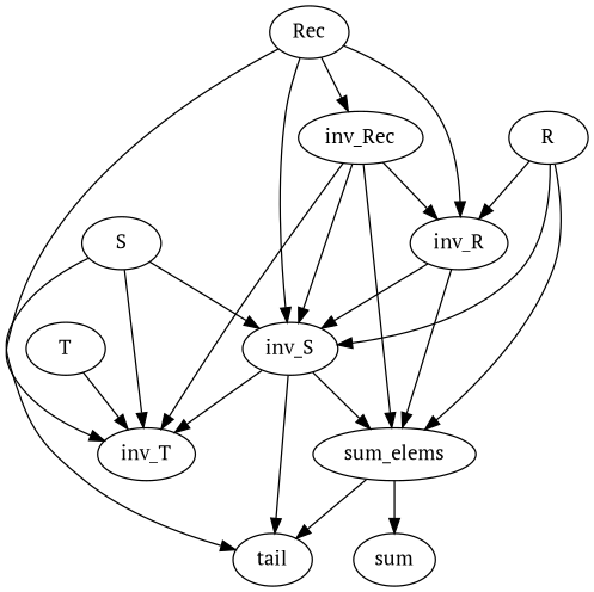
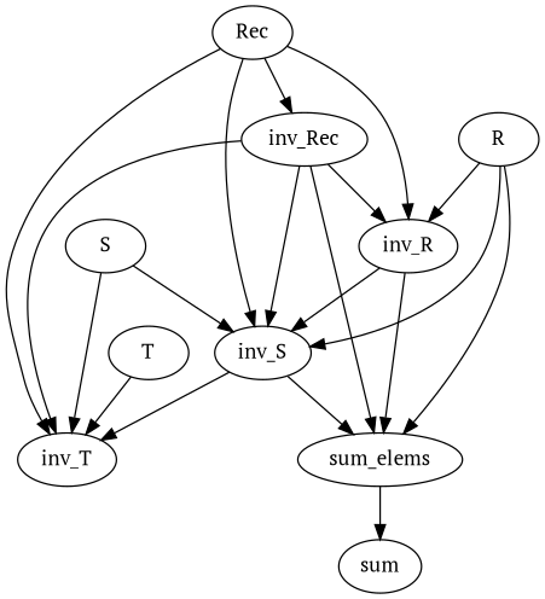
  digraph {
    fontname="PT Serif"
    node [fontname="PT Serif"]
    edge [fontname="PT Serif"]
    R
    inv_R
    inv_S
    sum_elems
-   tail
    inv_T
    n7 [label=sum]
    T
    S
    Rec
    inv_Rec
    R -> inv_R
    R -> inv_S
    R -> sum_elems
    inv_R -> inv_S
    inv_R -> sum_elems
    inv_S -> sum_elems
-   inv_S -> tail
    inv_S -> inv_T
-   sum_elems -> tail
    sum_elems -> n7
    T -> inv_T
    S -> inv_S
-   S -> tail
    S -> inv_T
    Rec -> inv_R
    Rec -> inv_S
    Rec -> inv_T
    Rec -> inv_Rec
    inv_Rec -> inv_R
    inv_Rec -> inv_S
    inv_Rec -> sum_elems
    inv_Rec -> inv_T
  }
